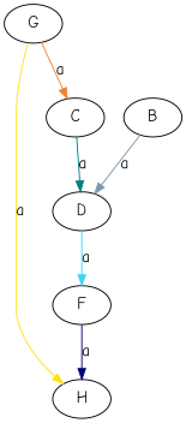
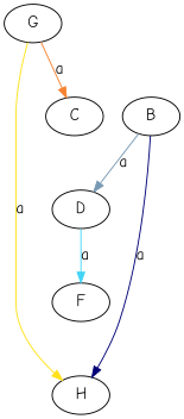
  digraph {
    fontname="Comic Neue"
    node [fontname="Comic Neue"]
    edge [fontname="Comic Neue"]
    G
    C
    H
    D
    F
    B
    G -> C [color="#f58231" label=a]
    G -> H [color="#ffe119" label=a]
-   C -> D [color="#008080" label=a]
    D -> F [color="#42d4f4" label=a]
-   F -> H [color="#000075" label=a]
+   B -> H [color="#000075" label=a]
    B -> D [color="#7698B3" label=a]
  }
